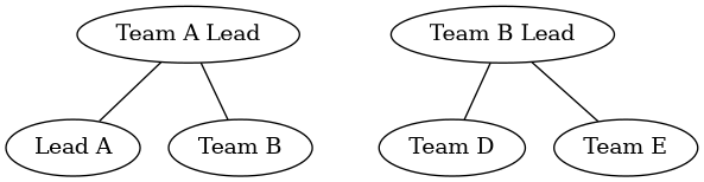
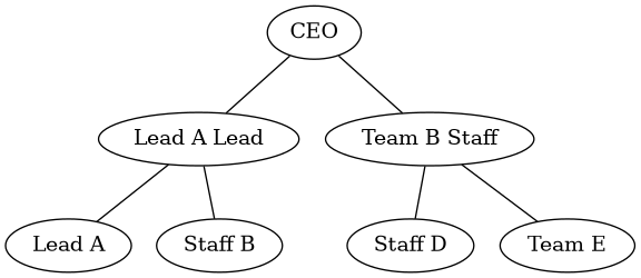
  graph {
-   n2 [label="Team A Lead"]
-   n3 [label="Team B Lead"]
+   n1 [label=CEO]
+   n2 [label="Lead A Lead"]
+   n3 [label="Team B Staff"]
    n4 [label="Lead A"]
-   n5 [label="Team B"]
-   n6 [label="Team D"]
+   n5 [label="Staff B"]
+   n6 [label="Staff D"]
    n7 [label="Team E"]
+   n1 -- n2
+   n1 -- n3
    n2 -- n4
    n2 -- n5
    n3 -- n6
    n3 -- n7
  }
